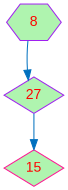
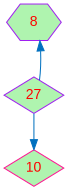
  digraph {
    node [color=purple fillcolor="#AFF4AF" fontcolor=red fontname=Arial shape=diamond style=filled]
    edge [color="#0070BF"]
    n1 [label=8 shape=hexagon]
    n2 [label=27]
-   n3 [color=deeppink label=15]
-   n1 -> n2
+   n3 [color=deeppink label=10]
+   n2 -> n1
    n2 -> n3
  }
